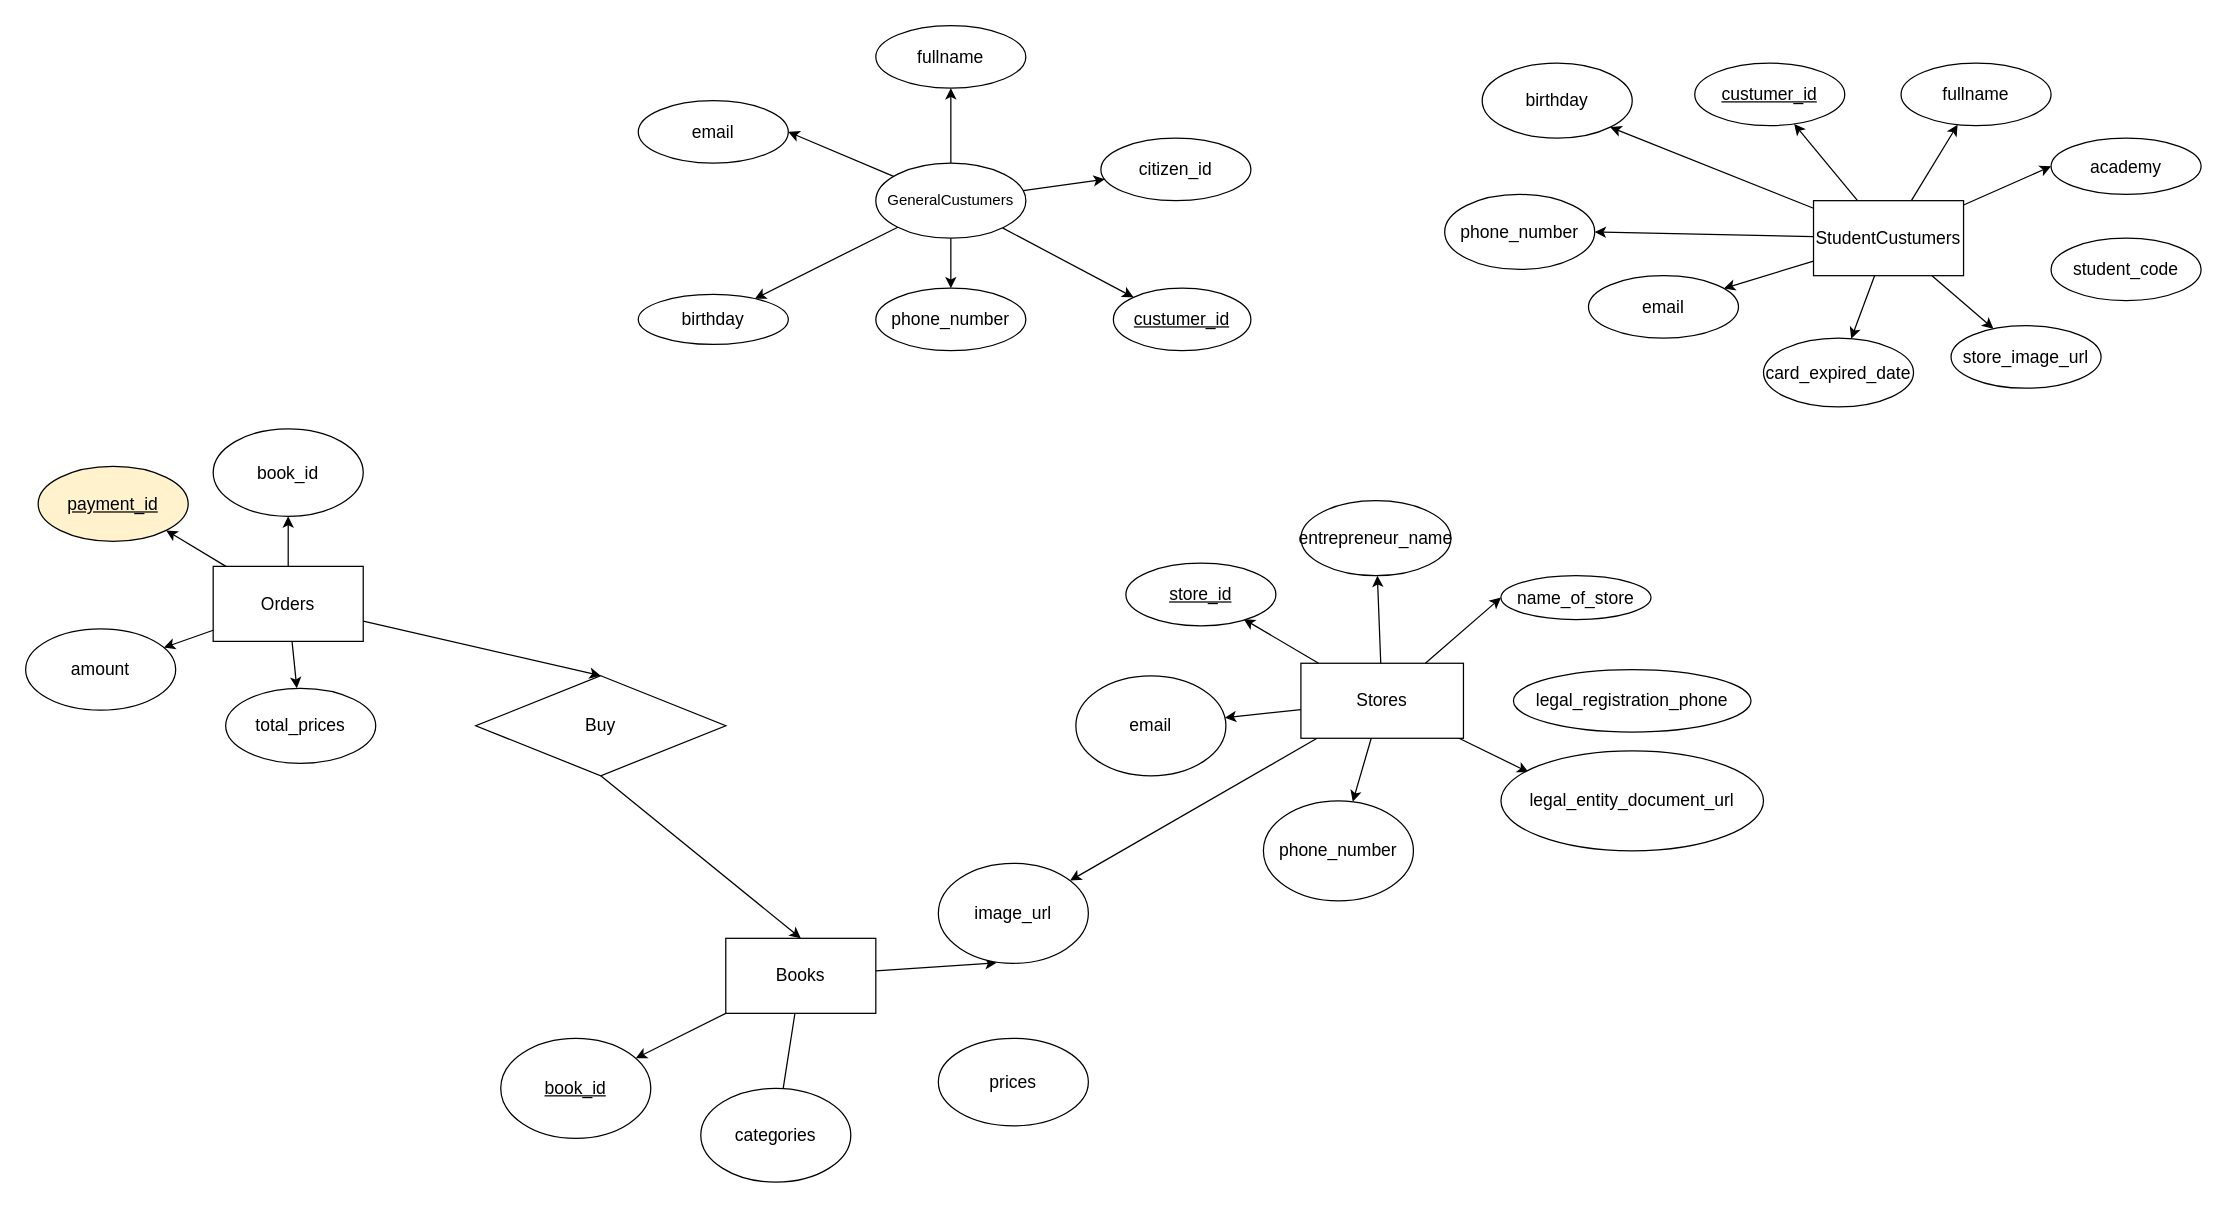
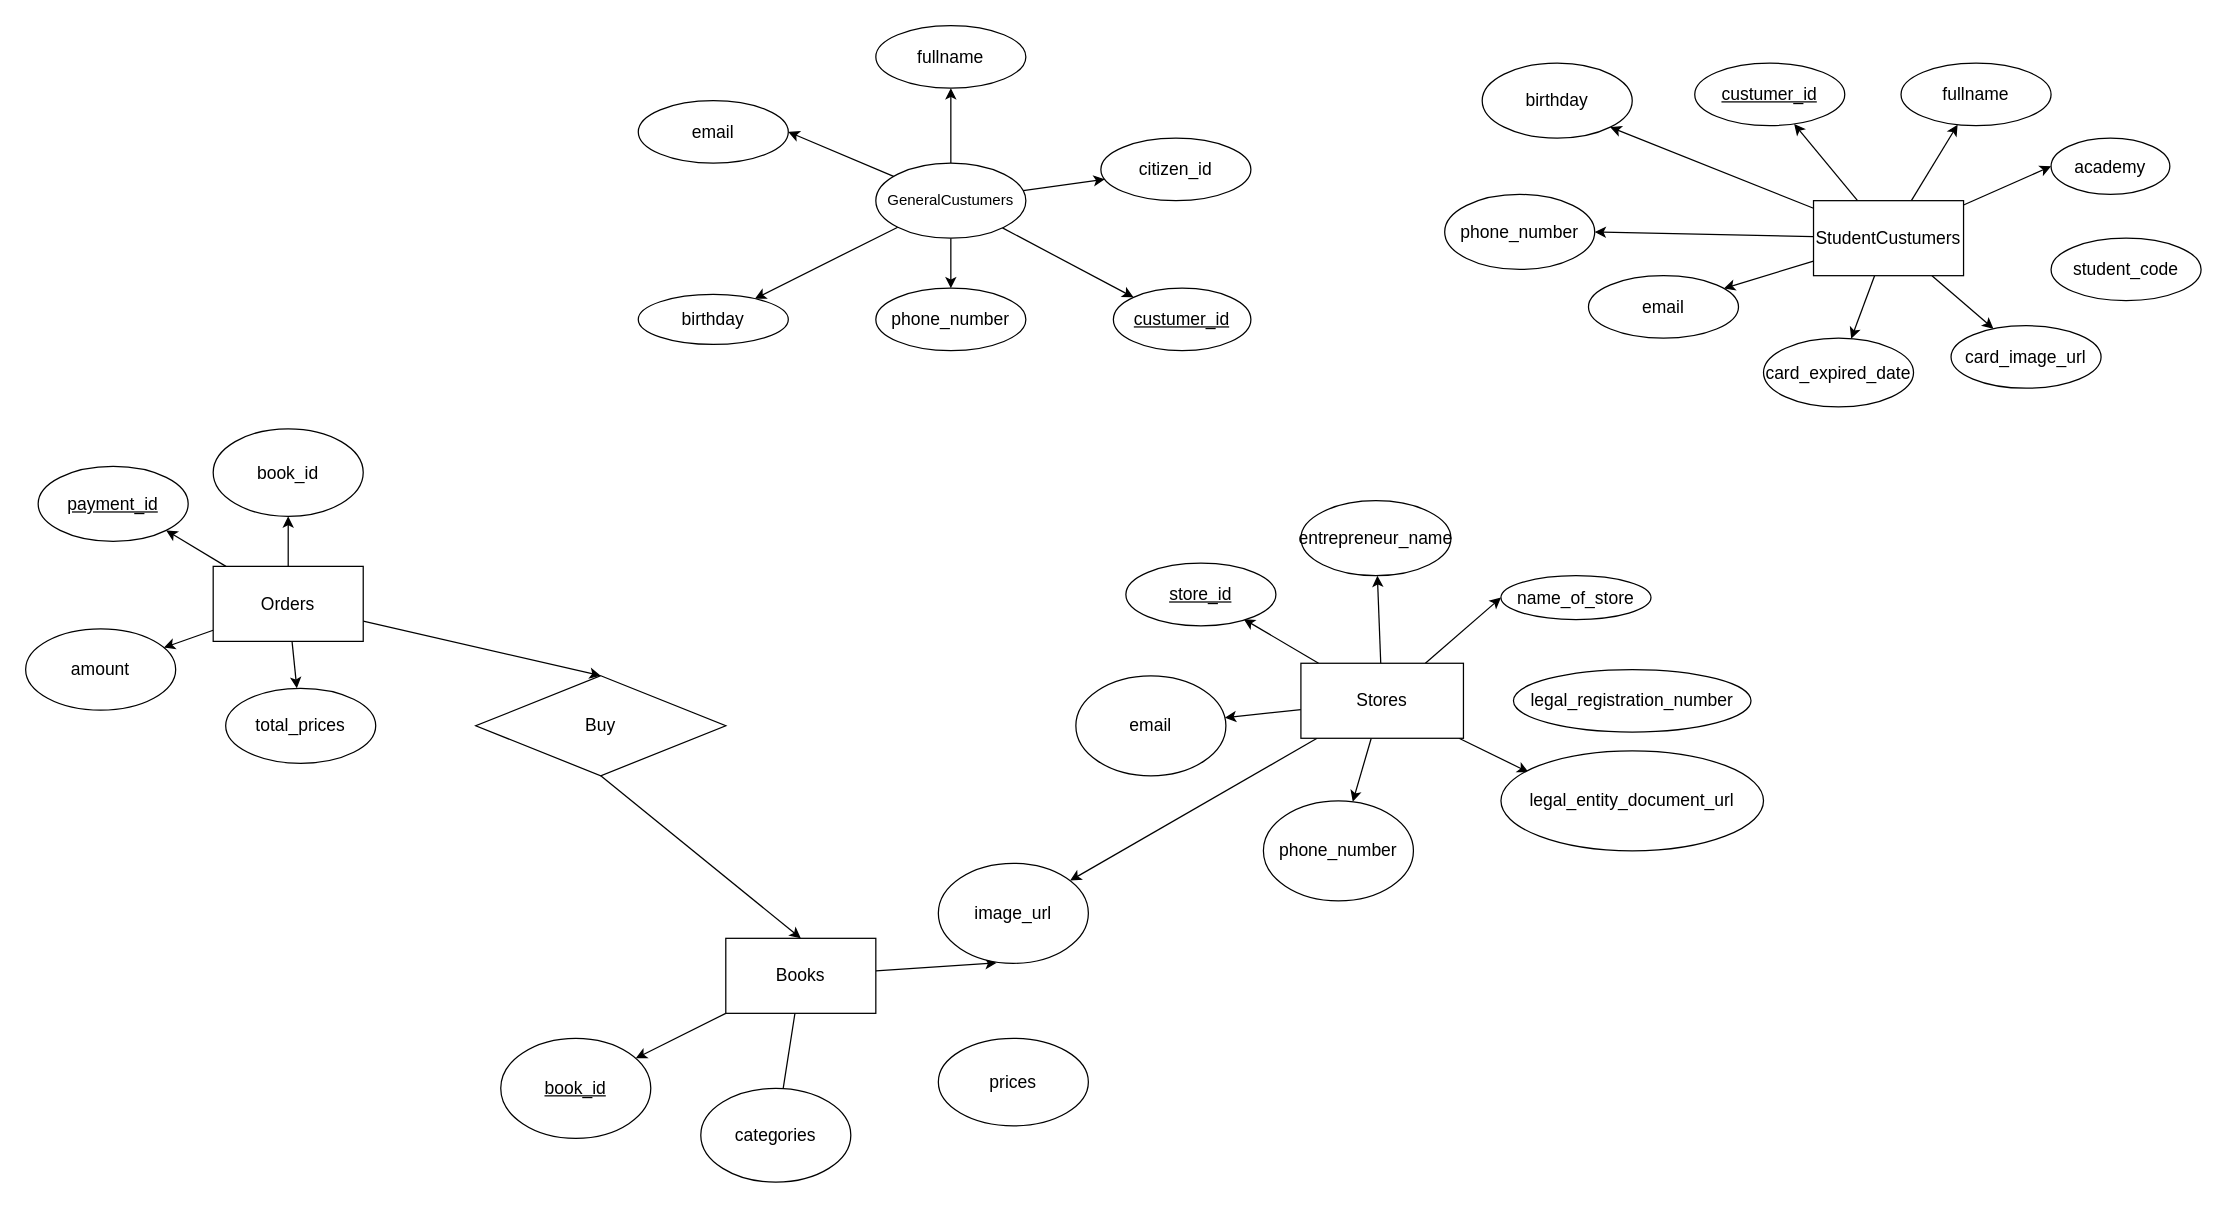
  <mxCell id="0" />
  <mxCell id="1" parent="0" />
  <mxCell id="2" style="edgeStyle=none;html=1;entryX=0;entryY=0;entryDx=0;entryDy=0;fontSize=14;strokeColor=#000000;" parent="1" source="8" target="17" edge="1"><mxGeometry relative="1" as="geometry" /></mxCell>
  <mxCell id="3" style="edgeStyle=none;html=1;fontSize=14;strokeColor=#000000;" parent="1" source="8" target="19" edge="1"><mxGeometry relative="1" as="geometry" /></mxCell>
  <mxCell id="4" style="edgeStyle=none;html=1;entryX=1;entryY=0.5;entryDx=0;entryDy=0;fontSize=14;strokeColor=#000000;" parent="1" source="8" target="20" edge="1"><mxGeometry relative="1" as="geometry" /></mxCell>
  <mxCell id="5" style="edgeStyle=none;html=1;fontSize=14;strokeColor=#000000;" parent="1" source="8" target="21" edge="1"><mxGeometry relative="1" as="geometry" /></mxCell>
  <mxCell id="6" style="edgeStyle=none;html=1;fontSize=14;strokeColor=#000000;" parent="1" source="8" target="22" edge="1"><mxGeometry relative="1" as="geometry" /></mxCell>
  <mxCell id="7" style="edgeStyle=none;html=1;fontSize=14;strokeColor=#000000;" parent="1" source="8" target="18" edge="1"><mxGeometry relative="1" as="geometry" /></mxCell>
  <mxCell id="8" value="GeneralCustumers" style="ellipse;whiteSpace=wrap;html=1;strokeColor=#000000;" parent="1" vertex="1"><mxGeometry x="700" y="130" width="120" height="60" as="geometry" /></mxCell>
  <mxCell id="9" style="edgeStyle=none;html=1;entryX=0.785;entryY=0.893;entryDx=0;entryDy=0;entryPerimeter=0;fontSize=14;strokeColor=#000000;" parent="1" source="16" target="41" edge="1"><mxGeometry relative="1" as="geometry" /></mxCell>
  <mxCell id="10" value="" style="edgeStyle=none;html=1;fontSize=14;strokeColor=#000000;" parent="1" source="16" target="42" edge="1"><mxGeometry relative="1" as="geometry" /></mxCell>
  <mxCell id="11" style="edgeStyle=none;html=1;entryX=0;entryY=0.5;entryDx=0;entryDy=0;fontSize=14;strokeColor=#000000;" parent="1" source="16" target="43" edge="1"><mxGeometry relative="1" as="geometry" /></mxCell>
  <mxCell id="12" style="edgeStyle=none;html=1;fontSize=14;strokeColor=#000000;" parent="1" source="16" target="53" edge="1"><mxGeometry relative="1" as="geometry" /></mxCell>
  <mxCell id="13" style="edgeStyle=none;html=1;entryX=0.105;entryY=0.214;entryDx=0;entryDy=0;entryPerimeter=0;fontSize=14;strokeColor=#000000;" parent="1" source="16" target="45" edge="1"><mxGeometry relative="1" as="geometry" /></mxCell>
  <mxCell id="14" style="edgeStyle=none;html=1;fontSize=14;strokeColor=#000000;" parent="1" source="16" target="47" edge="1"><mxGeometry relative="1" as="geometry" /></mxCell>
  <mxCell id="15" style="edgeStyle=none;html=1;fontSize=14;strokeColor=#000000;" parent="1" source="16" target="46" edge="1"><mxGeometry relative="1" as="geometry" /></mxCell>
  <mxCell id="16" value="Stores" style="rounded=0;whiteSpace=wrap;html=1;fontSize=14;strokeColor=#000000;" parent="1" vertex="1"><mxGeometry x="1040" y="530" width="130" height="60" as="geometry" /></mxCell>
  <mxCell id="17" value="&lt;u&gt;custumer_id&lt;/u&gt;" style="ellipse;whiteSpace=wrap;html=1;fontSize=14;strokeColor=#000000;" parent="1" vertex="1"><mxGeometry x="890" y="230" width="110" height="50" as="geometry" /></mxCell>
  <mxCell id="18" value="fullname" style="ellipse;whiteSpace=wrap;html=1;fontSize=14;" parent="1" vertex="1"><mxGeometry x="700" y="20" width="120" height="50" as="geometry" /></mxCell>
  <mxCell id="19" value="citizen_id" style="ellipse;whiteSpace=wrap;html=1;fontSize=14;strokeColor=#000000;" parent="1" vertex="1"><mxGeometry x="880" y="110" width="120" height="50" as="geometry" /></mxCell>
  <mxCell id="20" value="email" style="ellipse;whiteSpace=wrap;html=1;fontSize=14;strokeColor=#000000;" parent="1" vertex="1"><mxGeometry x="510" y="80" width="120" height="50" as="geometry" /></mxCell>
  <mxCell id="21" value="birthday" style="ellipse;whiteSpace=wrap;html=1;fontSize=14;strokeColor=#000000;" parent="1" vertex="1"><mxGeometry x="510" y="235" width="120" height="40" as="geometry" /></mxCell>
  <mxCell id="22" value="phone_number" style="ellipse;whiteSpace=wrap;html=1;fontSize=14;strokeColor=#000000;" parent="1" vertex="1"><mxGeometry x="700" y="230" width="120" height="50" as="geometry" /></mxCell>
  <mxCell id="23" style="edgeStyle=none;html=1;fontSize=14;strokeColor=#000000;" parent="1" source="31" target="32" edge="1"><mxGeometry relative="1" as="geometry" /></mxCell>
  <mxCell id="24" style="edgeStyle=none;html=1;fontSize=14;strokeColor=#000000;" parent="1" source="31" target="33" edge="1"><mxGeometry relative="1" as="geometry" /></mxCell>
  <mxCell id="25" style="edgeStyle=none;html=1;entryX=0;entryY=0.5;entryDx=0;entryDy=0;fontSize=14;strokeColor=#000000;" parent="1" source="31" target="34" edge="1"><mxGeometry relative="1" as="geometry" /></mxCell>
  <mxCell id="26" style="edgeStyle=none;html=1;fontSize=14;strokeColor=#000000;" parent="1" source="31" target="36" edge="1"><mxGeometry relative="1" as="geometry" /></mxCell>
  <mxCell id="27" style="edgeStyle=none;html=1;fontSize=14;strokeColor=#000000;" parent="1" source="31" target="37" edge="1"><mxGeometry relative="1" as="geometry" /></mxCell>
  <mxCell id="28" style="edgeStyle=none;html=1;fontSize=14;strokeColor=#000000;" parent="1" source="31" target="38" edge="1"><mxGeometry relative="1" as="geometry"><mxPoint x="1387.623" y="229.793" as="targetPoint" /></mxGeometry></mxCell>
  <mxCell id="29" style="edgeStyle=none;html=1;entryX=1;entryY=0.5;entryDx=0;entryDy=0;fontSize=14;strokeColor=#000000;" parent="1" source="31" target="40" edge="1"><mxGeometry relative="1" as="geometry" /></mxCell>
  <mxCell id="30" style="edgeStyle=none;html=1;entryX=1;entryY=1;entryDx=0;entryDy=0;fontSize=14;strokeColor=#000000;" parent="1" source="31" target="39" edge="1"><mxGeometry relative="1" as="geometry" /></mxCell>
  <mxCell id="31" value="StudentCustumers" style="rounded=0;whiteSpace=wrap;html=1;fontSize=14;strokeColor=#000000;" parent="1" vertex="1"><mxGeometry x="1450" y="160" width="120" height="60" as="geometry" /></mxCell>
  <mxCell id="32" value="&lt;u&gt;custumer_id&lt;/u&gt;" style="ellipse;whiteSpace=wrap;html=1;fontSize=14;strokeColor=#000000;" parent="1" vertex="1"><mxGeometry x="1355" y="50" width="120" height="50" as="geometry" /></mxCell>
  <mxCell id="33" value="fullname" style="ellipse;whiteSpace=wrap;html=1;fontSize=14;strokeColor=#000000;" parent="1" vertex="1"><mxGeometry x="1520" y="50" width="120" height="50" as="geometry" /></mxCell>
- <mxCell id="34" value="academy" style="ellipse;whiteSpace=wrap;html=1;fontSize=14;strokeColor=#000000;" parent="1" vertex="1"><mxGeometry x="1640" y="110" width="120" height="45" as="geometry" /></mxCell>
+ <mxCell id="34" value="academy" style="ellipse;whiteSpace=wrap;html=1;fontSize=14;strokeColor=#000000;" parent="1" vertex="1"><mxGeometry x="1640" y="110" width="95" height="45" as="geometry" /></mxCell>
  <mxCell id="35" value="student_code" style="ellipse;whiteSpace=wrap;html=1;fontSize=14;strokeColor=#000000;" parent="1" vertex="1"><mxGeometry x="1640" y="190" width="120" height="50" as="geometry" /></mxCell>
- <mxCell id="36" value="store_image_url" style="ellipse;whiteSpace=wrap;html=1;fontSize=14;strokeColor=#000000;" parent="1" vertex="1"><mxGeometry x="1560" y="260" width="120" height="50" as="geometry" /></mxCell>
+ <mxCell id="36" value="card_image_url" style="ellipse;whiteSpace=wrap;html=1;fontSize=14;strokeColor=#000000;" parent="1" vertex="1"><mxGeometry x="1560" y="260" width="120" height="50" as="geometry" /></mxCell>
  <mxCell id="37" value="card_expired_date" style="ellipse;whiteSpace=wrap;html=1;fontSize=14;strokeColor=#000000;" parent="1" vertex="1"><mxGeometry x="1410" y="270" width="120" height="55" as="geometry" /></mxCell>
  <mxCell id="38" value="email" style="ellipse;whiteSpace=wrap;html=1;fontSize=14;strokeColor=#000000;" parent="1" vertex="1"><mxGeometry x="1270" y="220" width="120" height="50" as="geometry" /></mxCell>
  <mxCell id="39" value="birthday" style="ellipse;whiteSpace=wrap;html=1;fontSize=14;strokeColor=#000000;" parent="1" vertex="1"><mxGeometry x="1185" y="50" width="120" height="60" as="geometry" /></mxCell>
  <mxCell id="40" value="phone_number" style="ellipse;whiteSpace=wrap;html=1;fontSize=14;strokeColor=#000000;" parent="1" vertex="1"><mxGeometry x="1155" y="155" width="120" height="60" as="geometry" /></mxCell>
  <mxCell id="41" value="&lt;u&gt;store_id&lt;/u&gt;" style="ellipse;whiteSpace=wrap;html=1;fontSize=14;strokeColor=#000000;" parent="1" vertex="1"><mxGeometry x="900" y="450" width="120" height="50" as="geometry" /></mxCell>
  <mxCell id="42" value="entrepreneur_name" style="ellipse;whiteSpace=wrap;html=1;fontSize=14;strokeColor=#000000;" parent="1" vertex="1"><mxGeometry x="1040" y="400" width="120" height="60" as="geometry" /></mxCell>
  <mxCell id="43" value="name_of_store" style="ellipse;whiteSpace=wrap;html=1;fontSize=14;strokeColor=#000000;" parent="1" vertex="1"><mxGeometry x="1200" y="460" width="120" height="35" as="geometry" /></mxCell>
- <mxCell id="44" value="legal_registration_phone" style="ellipse;whiteSpace=wrap;html=1;fontSize=14;strokeColor=#000000;" parent="1" vertex="1"><mxGeometry x="1210" y="535" width="190" height="50" as="geometry" /></mxCell>
+ <mxCell id="44" value="legal_registration_number" style="ellipse;whiteSpace=wrap;html=1;fontSize=14;strokeColor=#000000;" parent="1" vertex="1"><mxGeometry x="1210" y="535" width="190" height="50" as="geometry" /></mxCell>
  <mxCell id="45" value="legal_entity_document_url" style="ellipse;whiteSpace=wrap;html=1;fontSize=14;strokeColor=#000000;" parent="1" vertex="1"><mxGeometry x="1200" y="600" width="210" height="80" as="geometry" /></mxCell>
  <mxCell id="46" value="email" style="ellipse;whiteSpace=wrap;html=1;fontSize=14;strokeColor=#000000;" parent="1" vertex="1"><mxGeometry x="860" y="540" width="120" height="80" as="geometry" /></mxCell>
  <mxCell id="47" value="phone_number" style="ellipse;whiteSpace=wrap;html=1;fontSize=14;strokeColor=#000000;" parent="1" vertex="1"><mxGeometry x="1010" y="640" width="120" height="80" as="geometry" /></mxCell>
  <mxCell id="48" style="edgeStyle=none;html=1;fontSize=14;strokeColor=#000000;" parent="1" source="51" target="52" edge="1"><mxGeometry relative="1" as="geometry" /></mxCell>
  <mxCell id="49" style="edgeStyle=none;html=1;entryX=0.388;entryY=0.996;entryDx=0;entryDy=0;entryPerimeter=0;fontSize=14;strokeColor=#000000;" parent="1" source="51" target="53" edge="1"><mxGeometry relative="1" as="geometry" /></mxCell>
  <mxCell id="50" style="edgeStyle=none;html=1;fontSize=14;strokeColor=#000000;endArrow=none;" parent="1" source="51" target="55" edge="1"><mxGeometry relative="1" as="geometry" /></mxCell>
  <mxCell id="51" value="Books" style="rounded=0;whiteSpace=wrap;html=1;fontSize=14;strokeColor=#000000;" parent="1" vertex="1"><mxGeometry x="580" y="750" width="120" height="60" as="geometry" /></mxCell>
  <mxCell id="52" value="&lt;u&gt;book_id&lt;/u&gt;" style="ellipse;whiteSpace=wrap;html=1;fontSize=14;strokeColor=#000000;" parent="1" vertex="1"><mxGeometry x="400" y="830" width="120" height="80" as="geometry" /></mxCell>
  <mxCell id="53" value="image_url" style="ellipse;whiteSpace=wrap;html=1;fontSize=14;strokeColor=#000000;" parent="1" vertex="1"><mxGeometry x="750" y="690" width="120" height="80" as="geometry" /></mxCell>
  <mxCell id="54" value="prices" style="ellipse;whiteSpace=wrap;html=1;fontSize=14;strokeColor=#000000;" parent="1" vertex="1"><mxGeometry x="750" y="830" width="120" height="70" as="geometry" /></mxCell>
  <mxCell id="55" value="categories" style="ellipse;whiteSpace=wrap;html=1;fontSize=14;strokeColor=#000000;" parent="1" vertex="1"><mxGeometry x="560" y="870" width="120" height="75" as="geometry" /></mxCell>
  <mxCell id="56" style="edgeStyle=none;html=1;fontSize=14;strokeColor=#000000;" parent="1" source="61" target="63" edge="1"><mxGeometry relative="1" as="geometry" /></mxCell>
  <mxCell id="57" style="edgeStyle=none;html=1;entryX=1;entryY=1;entryDx=0;entryDy=0;fontSize=14;strokeColor=#000000;" parent="1" source="61" target="62" edge="1"><mxGeometry relative="1" as="geometry" /></mxCell>
  <mxCell id="58" style="edgeStyle=none;html=1;fontSize=14;strokeColor=#000000;" parent="1" source="61" target="64" edge="1"><mxGeometry relative="1" as="geometry" /></mxCell>
  <mxCell id="59" style="edgeStyle=none;html=1;fontSize=14;strokeColor=#000000;" parent="1" source="61" target="65" edge="1"><mxGeometry relative="1" as="geometry" /></mxCell>
  <mxCell id="60" style="edgeStyle=none;html=1;entryX=0.5;entryY=0;entryDx=0;entryDy=0;fontSize=14;strokeColor=#000000;" parent="1" source="61" target="67" edge="1"><mxGeometry relative="1" as="geometry" /></mxCell>
  <mxCell id="61" value="Orders" style="rounded=0;whiteSpace=wrap;html=1;fontSize=14;strokeColor=#000000;" parent="1" vertex="1"><mxGeometry x="170" y="452.5" width="120" height="60" as="geometry" /></mxCell>
- <mxCell id="62" value="&lt;u&gt;payment_id&lt;/u&gt;" style="ellipse;whiteSpace=wrap;html=1;fontSize=14;fillColor=#fff2cc;" parent="1" vertex="1"><mxGeometry x="30" y="372.5" width="120" height="60" as="geometry" /></mxCell>
+ <mxCell id="62" value="&lt;u&gt;payment_id&lt;/u&gt;" style="ellipse;whiteSpace=wrap;html=1;fontSize=14;" parent="1" vertex="1"><mxGeometry x="30" y="372.5" width="120" height="60" as="geometry" /></mxCell>
  <mxCell id="63" value="book_id" style="ellipse;whiteSpace=wrap;html=1;fontSize=14;strokeColor=#000000;" parent="1" vertex="1"><mxGeometry x="170" y="342.5" width="120" height="70" as="geometry" /></mxCell>
  <mxCell id="64" value="amount" style="ellipse;whiteSpace=wrap;html=1;fontSize=14;" parent="1" vertex="1"><mxGeometry x="20" y="502.5" width="120" height="65" as="geometry" /></mxCell>
  <mxCell id="65" value="total_prices" style="ellipse;whiteSpace=wrap;html=1;fontSize=14;strokeColor=#000000;" parent="1" vertex="1"><mxGeometry x="180" y="550" width="120" height="60" as="geometry" /></mxCell>
  <mxCell id="66" style="edgeStyle=none;html=1;entryX=0.5;entryY=0;entryDx=0;entryDy=0;fontSize=14;exitX=0.5;exitY=1;exitDx=0;exitDy=0;strokeColor=#000000;" parent="1" source="67" target="51" edge="1"><mxGeometry relative="1" as="geometry" /></mxCell>
  <mxCell id="67" value="Buy" style="rhombus;whiteSpace=wrap;html=1;fontSize=14;strokeColor=#000000;" parent="1" vertex="1"><mxGeometry x="380" y="540" width="200" height="80" as="geometry" /></mxCell>
